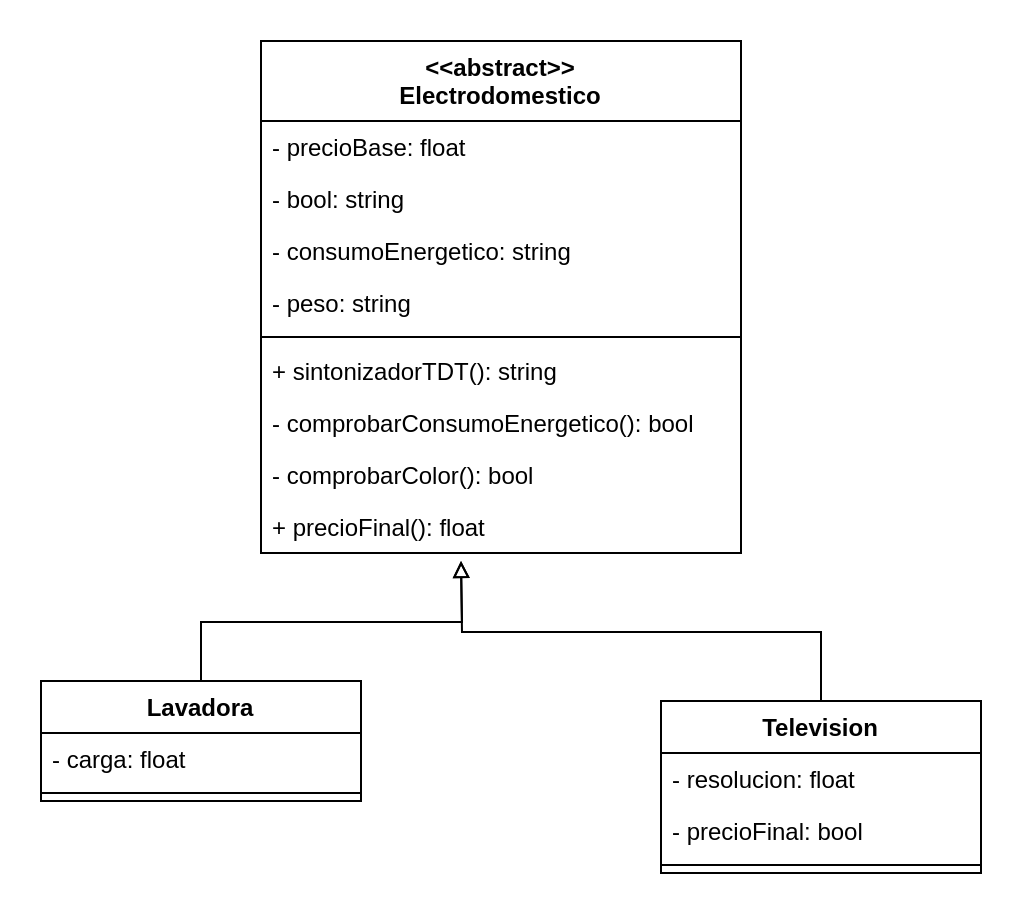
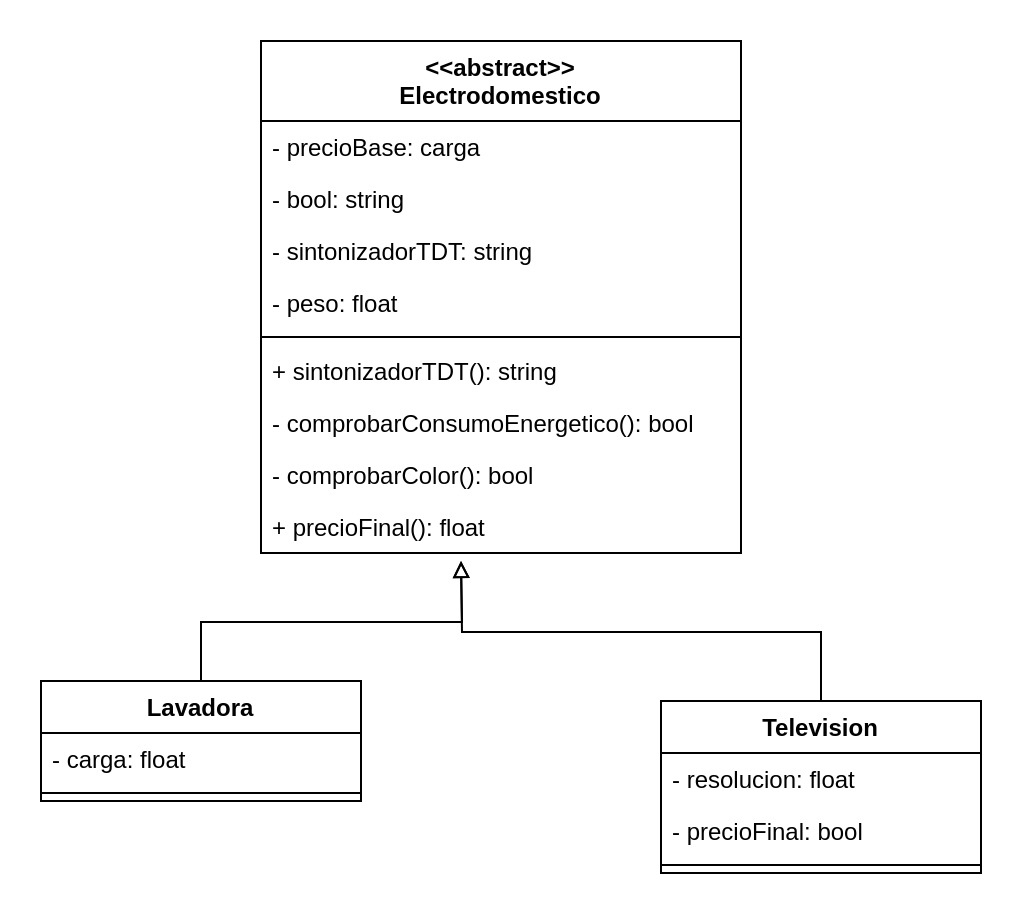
  <mxCell id="0" />
  <mxCell id="1" parent="0" />
  <mxCell id="2" value="&lt;&lt;abstract&gt;&gt;&#10;Electrodomestico" style="swimlane;fontStyle=1;align=center;verticalAlign=top;childLayout=stackLayout;horizontal=1;startSize=40;horizontalStack=0;resizeParent=1;resizeParentMax=0;resizeLast=0;collapsible=1;marginBottom=0;" vertex="1" parent="1"><mxGeometry x="130" y="20" width="240" height="256" as="geometry" /></mxCell>
- <mxCell id="3" value="- precioBase: float" style="text;strokeColor=none;fillColor=none;align=left;verticalAlign=top;spacingLeft=4;spacingRight=4;overflow=hidden;rotatable=0;points=[[0,0.5],[1,0.5]];portConstraint=eastwest;" vertex="1" parent="2"><mxGeometry y="40" width="240" height="26" as="geometry" /></mxCell>
+ <mxCell id="3" value="- precioBase: carga" style="text;strokeColor=none;fillColor=none;align=left;verticalAlign=top;spacingLeft=4;spacingRight=4;overflow=hidden;rotatable=0;points=[[0,0.5],[1,0.5]];portConstraint=eastwest;" vertex="1" parent="2"><mxGeometry y="40" width="240" height="26" as="geometry" /></mxCell>
  <mxCell id="4" value="- bool: string" style="text;strokeColor=none;fillColor=none;align=left;verticalAlign=top;spacingLeft=4;spacingRight=4;overflow=hidden;rotatable=0;points=[[0,0.5],[1,0.5]];portConstraint=eastwest;" vertex="1" parent="2"><mxGeometry y="66" width="240" height="26" as="geometry" /></mxCell>
- <mxCell id="5" value="- consumoEnergetico: string" style="text;strokeColor=none;fillColor=none;align=left;verticalAlign=top;spacingLeft=4;spacingRight=4;overflow=hidden;rotatable=0;points=[[0,0.5],[1,0.5]];portConstraint=eastwest;" vertex="1" parent="2"><mxGeometry y="92" width="240" height="26" as="geometry" /></mxCell>
- <mxCell id="6" value="- peso: string" style="text;strokeColor=none;fillColor=none;align=left;verticalAlign=top;spacingLeft=4;spacingRight=4;overflow=hidden;rotatable=0;points=[[0,0.5],[1,0.5]];portConstraint=eastwest;" vertex="1" parent="2"><mxGeometry y="118" width="240" height="26" as="geometry" /></mxCell>
+ <mxCell id="5" value="- sintonizadorTDT: string" style="text;strokeColor=none;fillColor=none;align=left;verticalAlign=top;spacingLeft=4;spacingRight=4;overflow=hidden;rotatable=0;points=[[0,0.5],[1,0.5]];portConstraint=eastwest;" vertex="1" parent="2"><mxGeometry y="92" width="240" height="26" as="geometry" /></mxCell>
+ <mxCell id="6" value="- peso: float" style="text;strokeColor=none;fillColor=none;align=left;verticalAlign=top;spacingLeft=4;spacingRight=4;overflow=hidden;rotatable=0;points=[[0,0.5],[1,0.5]];portConstraint=eastwest;" vertex="1" parent="2"><mxGeometry y="118" width="240" height="26" as="geometry" /></mxCell>
  <mxCell id="7" value="" style="line;strokeWidth=1;fillColor=none;align=left;verticalAlign=middle;spacingTop=-1;spacingLeft=3;spacingRight=3;rotatable=0;labelPosition=right;points=[];portConstraint=eastwest;" vertex="1" parent="2"><mxGeometry y="144" width="240" height="8" as="geometry" /></mxCell>
  <mxCell id="8" value="+ sintonizadorTDT(): string" style="text;strokeColor=none;fillColor=none;align=left;verticalAlign=top;spacingLeft=4;spacingRight=4;overflow=hidden;rotatable=0;points=[[0,0.5],[1,0.5]];portConstraint=eastwest;" vertex="1" parent="2"><mxGeometry y="152" width="240" height="26" as="geometry" /></mxCell>
  <mxCell id="9" value="- comprobarConsumoEnergetico(): bool" style="text;strokeColor=none;fillColor=none;align=left;verticalAlign=top;spacingLeft=4;spacingRight=4;overflow=hidden;rotatable=0;points=[[0,0.5],[1,0.5]];portConstraint=eastwest;" vertex="1" parent="2"><mxGeometry y="178" width="240" height="26" as="geometry" /></mxCell>
  <mxCell id="10" value="- comprobarColor(): bool" style="text;strokeColor=none;fillColor=none;align=left;verticalAlign=top;spacingLeft=4;spacingRight=4;overflow=hidden;rotatable=0;points=[[0,0.5],[1,0.5]];portConstraint=eastwest;" vertex="1" parent="2"><mxGeometry y="204" width="240" height="26" as="geometry" /></mxCell>
  <mxCell id="11" value="+ precioFinal(): float" style="text;strokeColor=none;fillColor=none;align=left;verticalAlign=top;spacingLeft=4;spacingRight=4;overflow=hidden;rotatable=0;points=[[0,0.5],[1,0.5]];portConstraint=eastwest;" vertex="1" parent="2"><mxGeometry y="230" width="240" height="26" as="geometry" /></mxCell>
  <mxCell id="12" style="edgeStyle=orthogonalEdgeStyle;rounded=0;orthogonalLoop=1;jettySize=auto;html=1;exitX=0.5;exitY=0;exitDx=0;exitDy=0;endArrow=block;endFill=0;" edge="1" parent="1" source="13"><mxGeometry relative="1" as="geometry"><mxPoint x="230" y="280" as="targetPoint" /></mxGeometry></mxCell>
  <mxCell id="13" value="Lavadora" style="swimlane;fontStyle=1;align=center;verticalAlign=top;childLayout=stackLayout;horizontal=1;startSize=26;horizontalStack=0;resizeParent=1;resizeParentMax=0;resizeLast=0;collapsible=1;marginBottom=0;" vertex="1" parent="1"><mxGeometry x="20" y="340" width="160" height="60" as="geometry" /></mxCell>
  <mxCell id="14" value="- carga: float" style="text;strokeColor=none;fillColor=none;align=left;verticalAlign=top;spacingLeft=4;spacingRight=4;overflow=hidden;rotatable=0;points=[[0,0.5],[1,0.5]];portConstraint=eastwest;" vertex="1" parent="13"><mxGeometry y="26" width="160" height="26" as="geometry" /></mxCell>
  <mxCell id="15" value="" style="line;strokeWidth=1;fillColor=none;align=left;verticalAlign=middle;spacingTop=-1;spacingLeft=3;spacingRight=3;rotatable=0;labelPosition=right;points=[];portConstraint=eastwest;" vertex="1" parent="13"><mxGeometry y="52" width="160" height="8" as="geometry" /></mxCell>
  <mxCell id="16" style="edgeStyle=orthogonalEdgeStyle;rounded=0;orthogonalLoop=1;jettySize=auto;html=1;exitX=0.5;exitY=0;exitDx=0;exitDy=0;endArrow=block;endFill=0;" edge="1" parent="1" source="17"><mxGeometry relative="1" as="geometry"><mxPoint x="230" y="280" as="targetPoint" /></mxGeometry></mxCell>
  <mxCell id="17" value="Television" style="swimlane;fontStyle=1;align=center;verticalAlign=top;childLayout=stackLayout;horizontal=1;startSize=26;horizontalStack=0;resizeParent=1;resizeParentMax=0;resizeLast=0;collapsible=1;marginBottom=0;" vertex="1" parent="1"><mxGeometry x="330" y="350" width="160" height="86" as="geometry" /></mxCell>
  <mxCell id="18" value="- resolucion: float" style="text;strokeColor=none;fillColor=none;align=left;verticalAlign=top;spacingLeft=4;spacingRight=4;overflow=hidden;rotatable=0;points=[[0,0.5],[1,0.5]];portConstraint=eastwest;" vertex="1" parent="17"><mxGeometry y="26" width="160" height="26" as="geometry" /></mxCell>
  <mxCell id="19" value="- precioFinal: bool" style="text;strokeColor=none;fillColor=none;align=left;verticalAlign=top;spacingLeft=4;spacingRight=4;overflow=hidden;rotatable=0;points=[[0,0.5],[1,0.5]];portConstraint=eastwest;" vertex="1" parent="17"><mxGeometry y="52" width="160" height="26" as="geometry" /></mxCell>
  <mxCell id="20" value="" style="line;strokeWidth=1;fillColor=none;align=left;verticalAlign=middle;spacingTop=-1;spacingLeft=3;spacingRight=3;rotatable=0;labelPosition=right;points=[];portConstraint=eastwest;" vertex="1" parent="17"><mxGeometry y="78" width="160" height="8" as="geometry" /></mxCell>
